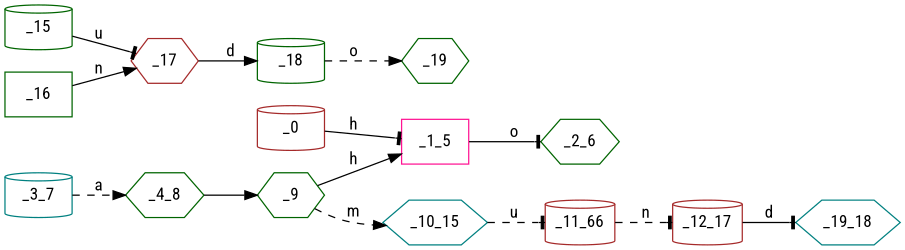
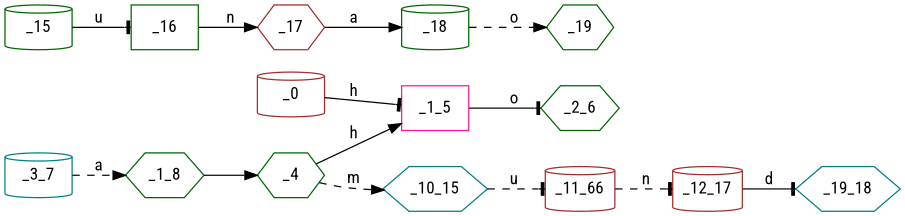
  digraph {
    fontname="Roboto Condensed"
    rankdir=LR
    node [color=darkgreen fontname="Roboto Condensed" shape=hexagon]
    edge [arrowhead=normal fontname="Roboto Condensed" style=solid]
    n1 [color=brown label=_0 shape=cylinder]
    n2 [color=deeppink label=_1_5 shape=box]
    n3 [label=_2_6]
    n4 [label=_15 shape=cylinder]
    n5 [label=_16 shape=box]
    n6 [color=brown label=_17]
    n7 [color=teal label=_3_7 shape=cylinder]
-   n8 [label=_4_8]
+   n8 [label=_1_8]
    n9 [label=_18 shape=cylinder]
-   n10 [label=_9]
+   n10 [label=_4]
    n11 [label=_19]
    n12 [color=teal label=_10_15]
    n13 [color=brown label=_11_66 shape=cylinder]
    n14 [color=brown label=_12_17 shape=cylinder]
    n15 [color=teal label=_19_18]
    n1 -> n2 [arrowhead=tee label=h]
    n2 -> n3 [arrowhead=tee label=o]
-   n4 -> n6 [arrowhead=tee label=u]
+   n4 -> n5 [arrowhead=tee label=u]
    n5 -> n6 [label=n]
-   n6 -> n9 [label=d]
+   n6 -> n9 [label=a]
    n7 -> n8 [label=a style=dashed]
    n8 -> n10 [label=" "]
    n9 -> n11 [label=o style=dashed]
    n10 -> n2 [label=h]
    n10 -> n12 [label=m style=dashed]
    n12 -> n13 [arrowhead=tee label=u style=dashed]
    n13 -> n14 [arrowhead=tee label=n style=dashed]
    n14 -> n15 [arrowhead=tee label=d]
  }
